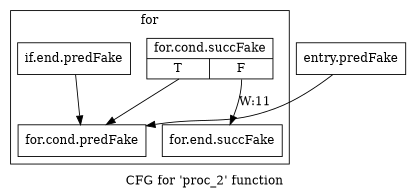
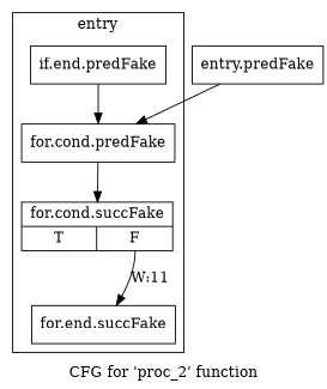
  digraph {
    label="CFG for 'proc_2' function"
    node [filename="../../../../example.cpp" linenumber=59 shape=record]
    edge [filename="../../../../example.cpp"]
    n1 [label="{for.cond.predFake}"]
    n2 [label="{for.cond.succFake|{<s0>T|<s1>F}}"]
    n3 [label="{for.end.succFake}" linenumber=66]
    n4 [label="{if.end.predFake}" linenumber=64]
    n5 [label="{entry.predFake}" filename="" linenumber=""]
    subgraph cluster_1 {
-     label=for
+     label=entry
      tripcount=10
      n1
      n2
      n3
      n4
    }
-   n2 -> n1
+   n1 -> n2
    n2 -> n3 [label="W:11" tailport=s1]
    n4 -> n1
    n5 -> n1
  }
